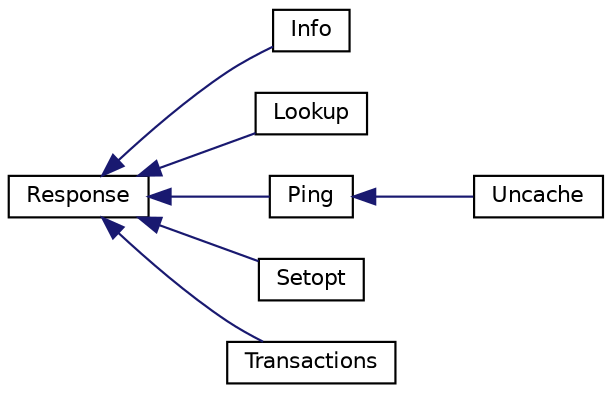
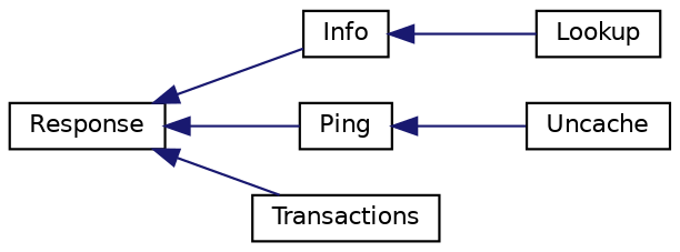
  digraph {
    rankdir=LR
    node [color=black fillcolor=white fontname=Helvetica fontsize=10 shape=record style=filled]
    edge [color=midnightblue dir=back fontname=Helvetica fontsize=10 labelfontname=Helvetica labelfontsize=10 style=solid]
    n1 [height=0.2 label=Response width=0.4]
    n2 [height=0.2 label=Info width=0.4]
    n3 [height=0.2 label=Lookup width=0.4]
    n4 [height=0.2 label=Ping width=0.4]
-   n5 [height=0.2 label=Setopt width=0.4]
    n6 [height=0.2 label=Transactions width=0.4]
    n7 [height=0.2 label=Uncache width=0.4]
    n1 -> n2
-   n1 -> n3
+   n2 -> n3
    n1 -> n4
-   n1 -> n5
    n1 -> n6
    n4 -> n7
  }
